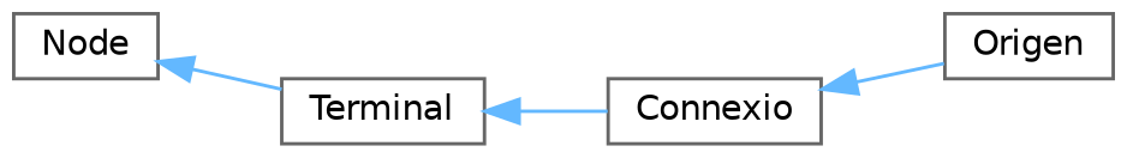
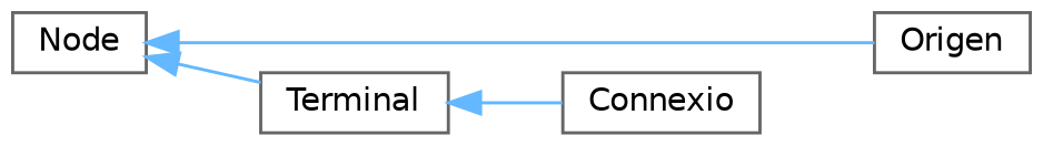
  digraph {
    rankdir=LR
    node [color=grey40 fillcolor=white fontname=Helvetica fontsize=10 shape=box style=filled]
    edge [color=steelblue1 dir=back fontname=Helvetica fontsize=10 labelfontname=Helvetica labelfontsize=10 style=solid]
    n1 [height=0.2 label="Node" width=0.4]
    n2 [height=0.2 label=Origen width=0.4]
    n3 [height=0.2 label=Terminal width=0.4]
    n4 [height=0.2 label=Connexio width=0.4]
-   n4 -> n2
+   n1 -> n2
    n1 -> n3
    n3 -> n4
  }
